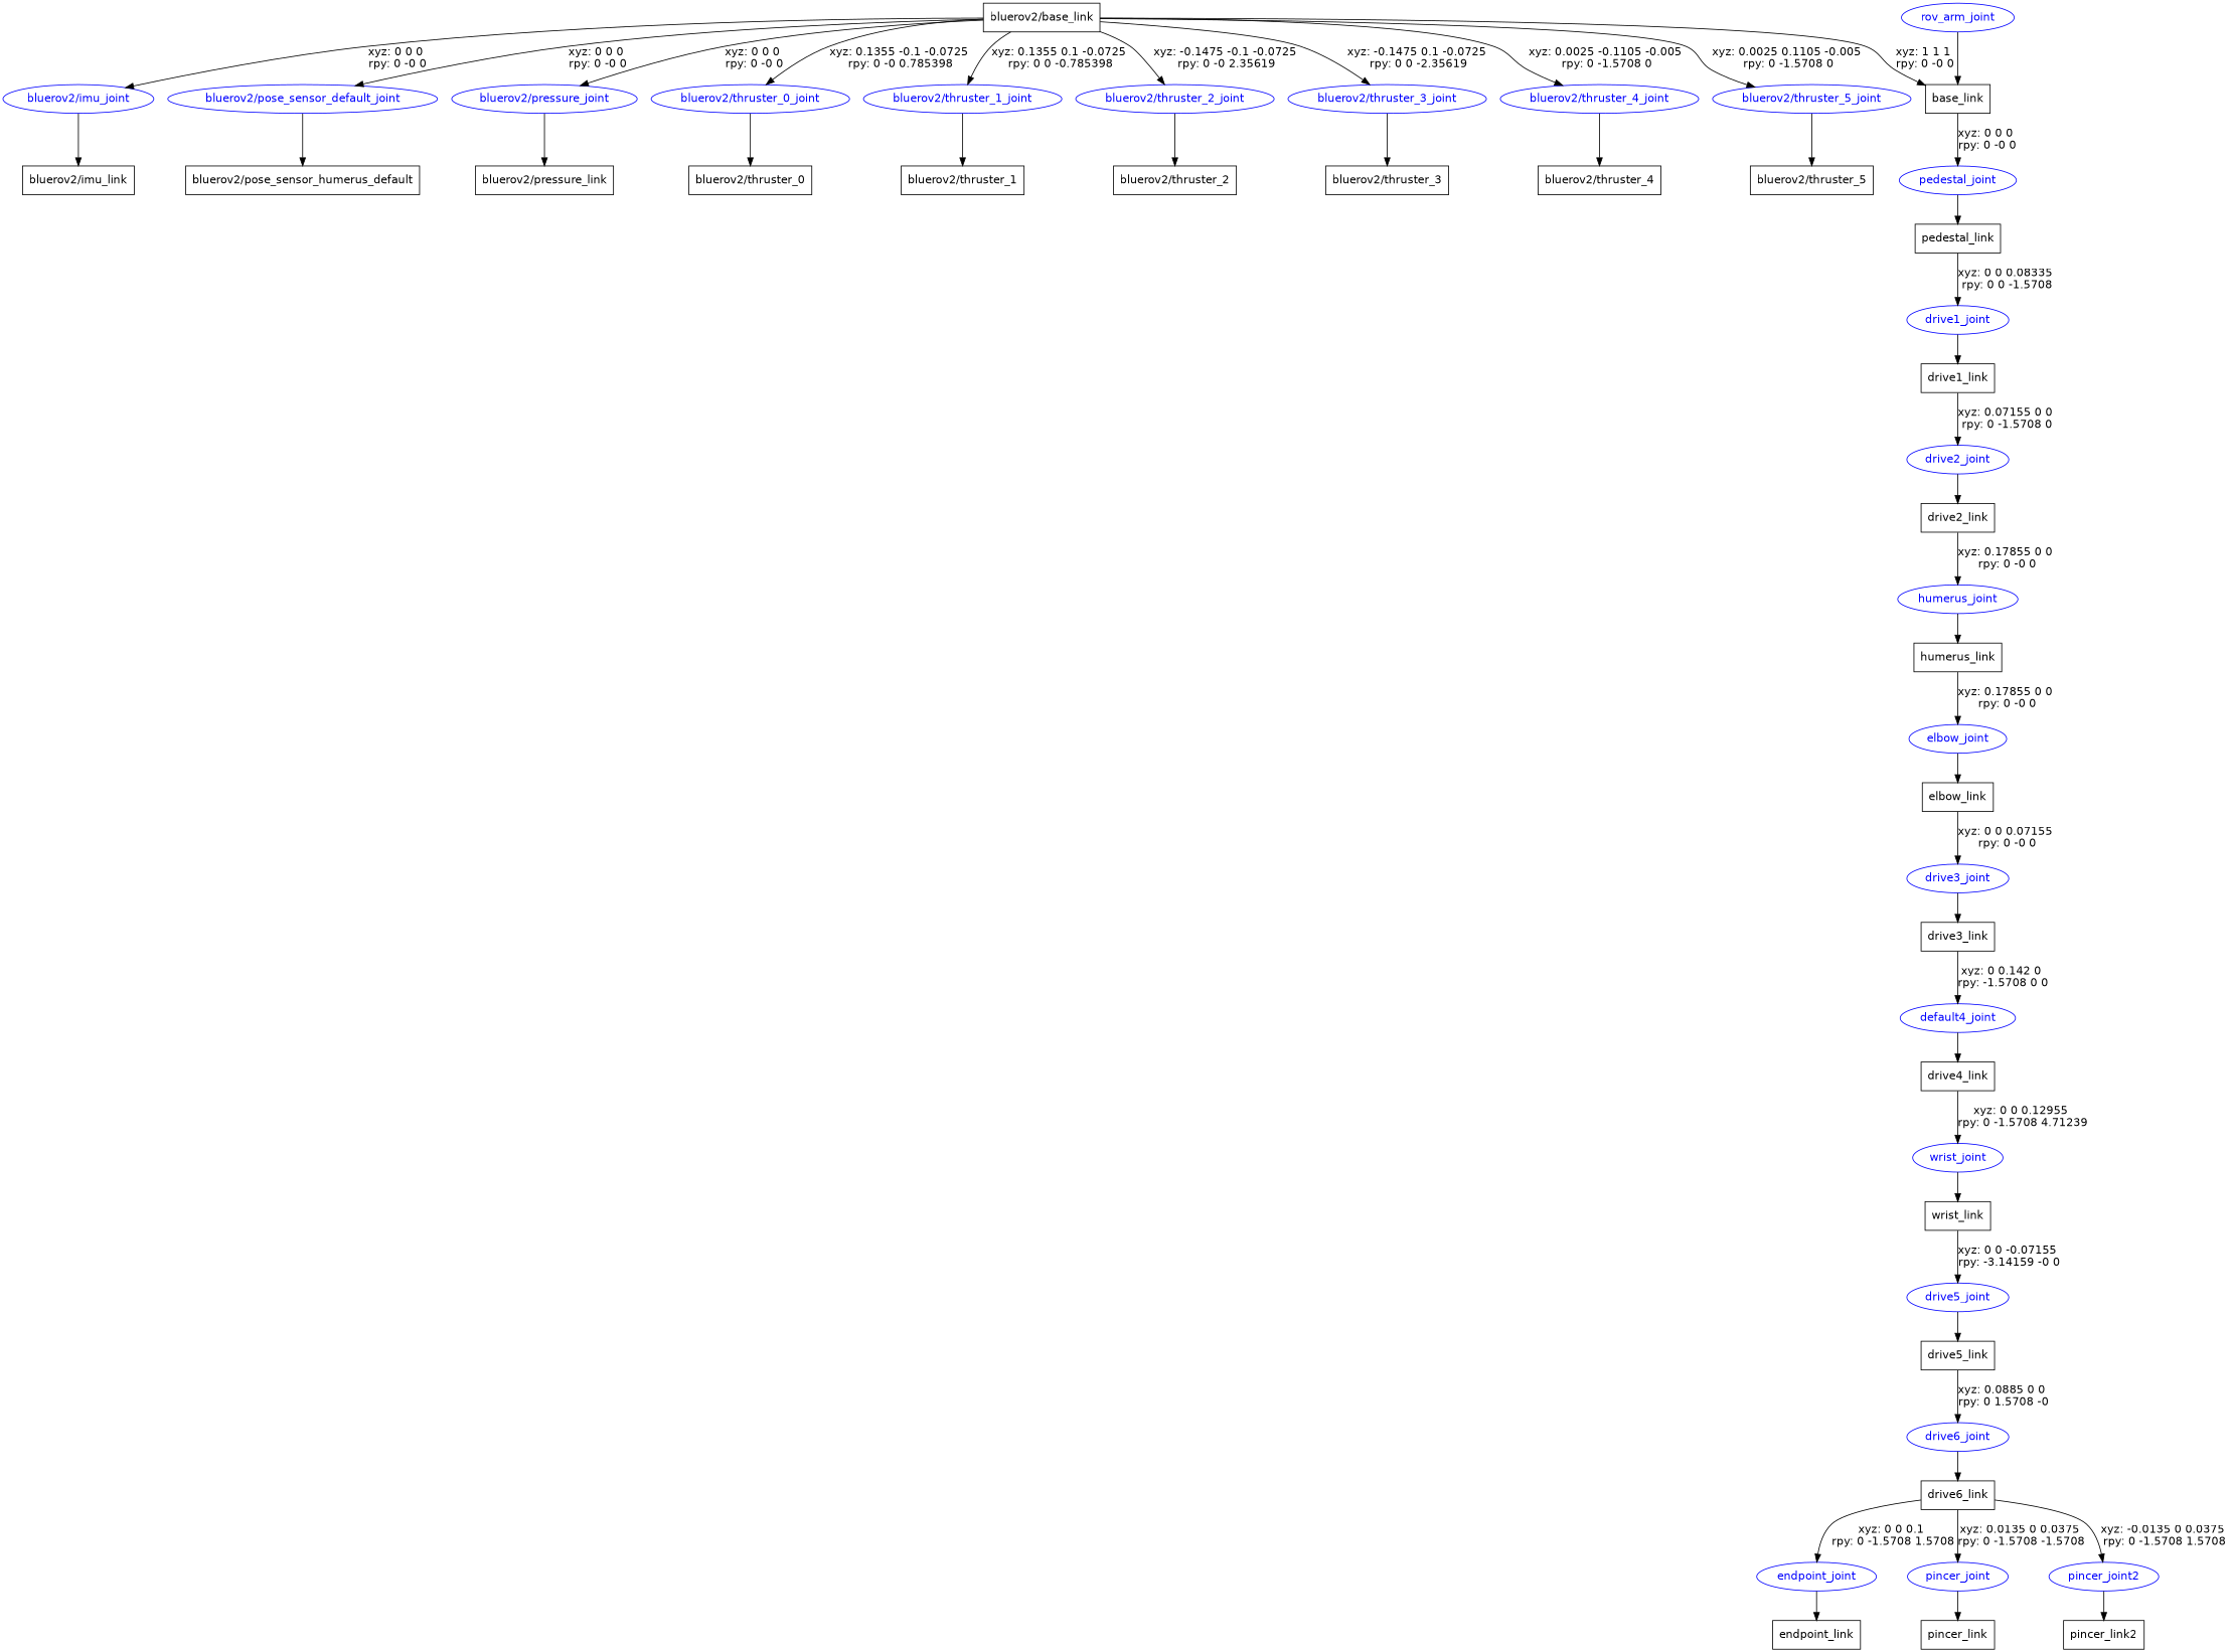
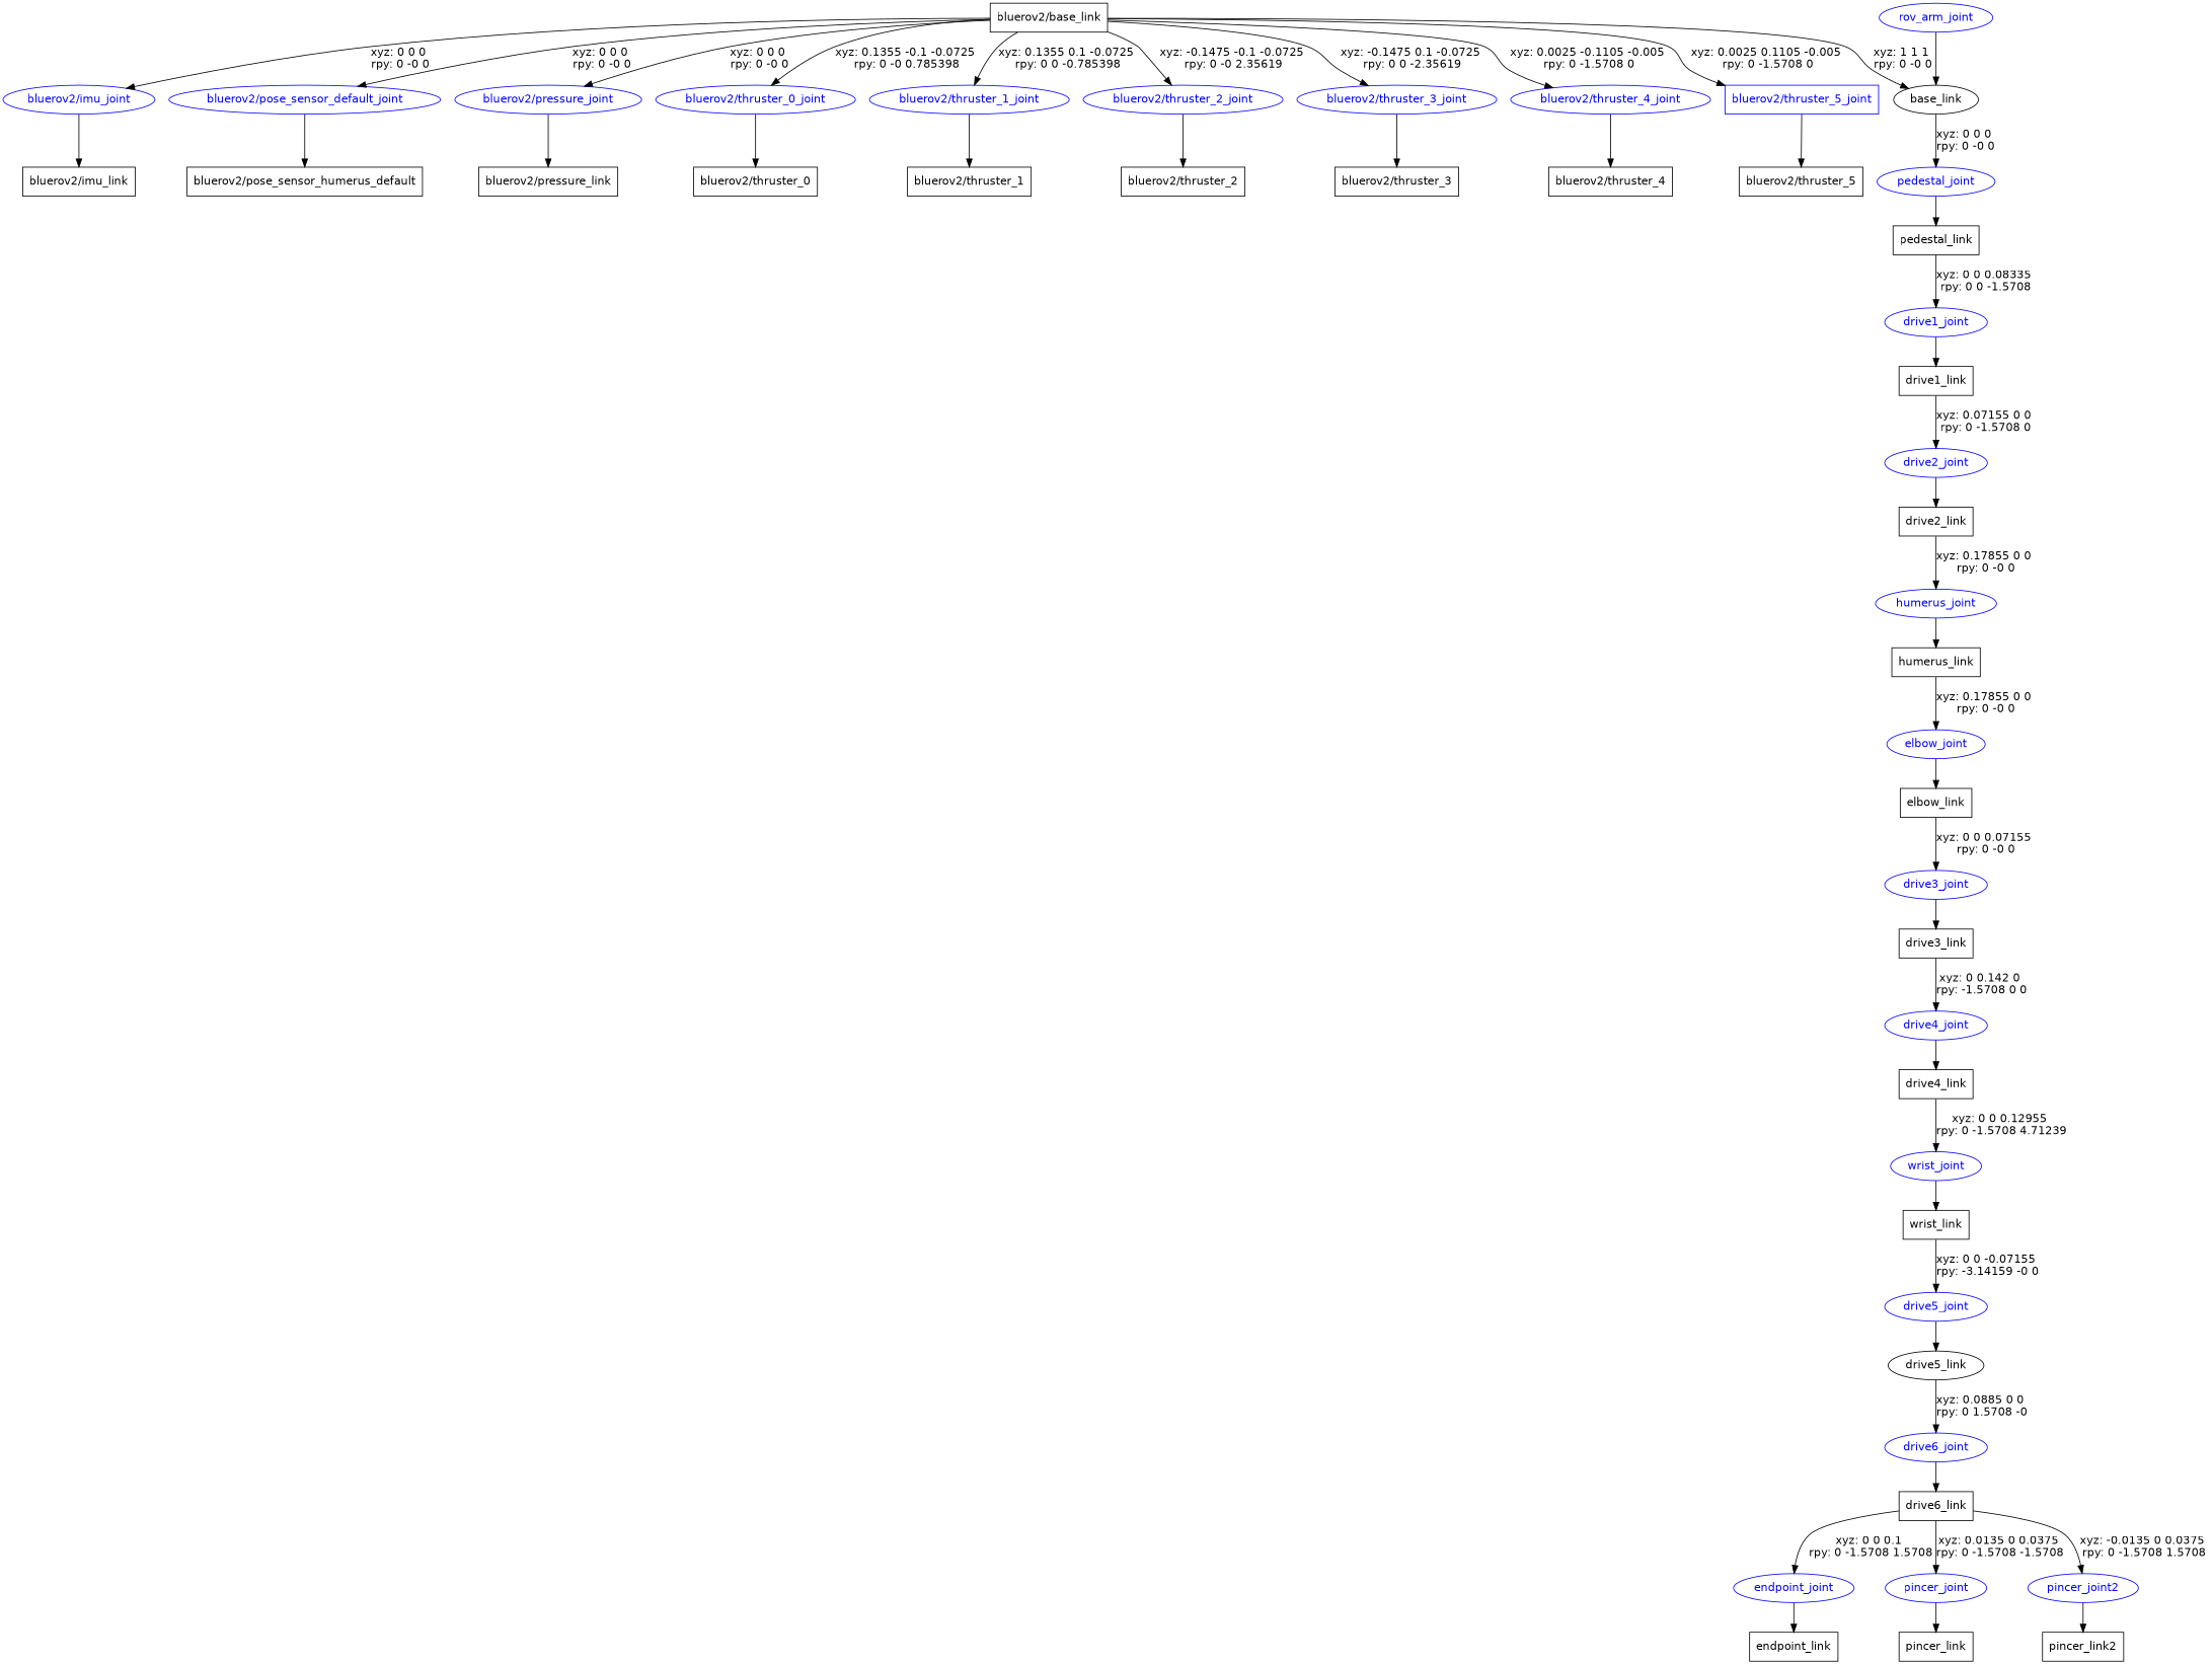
  digraph {
    fontname="DejaVu Sans"
    node [fontname="DejaVu Sans" shape=box]
    edge [fontname="DejaVu Sans"]
    n1 [label="bluerov2/base_link"]
    "bluerov2/imu_joint" [color=blue fontcolor=blue shape=ellipse]
    "bluerov2/pose_sensor_default_joint" [color=blue fontcolor=blue shape=ellipse]
    "bluerov2/pressure_joint" [color=blue fontcolor=blue shape=ellipse]
    "bluerov2/thruster_0_joint" [color=blue fontcolor=blue shape=ellipse]
    "bluerov2/thruster_1_joint" [color=blue fontcolor=blue shape=ellipse]
    "bluerov2/thruster_2_joint" [color=blue fontcolor=blue shape=ellipse]
    "bluerov2/thruster_3_joint" [color=blue fontcolor=blue shape=ellipse]
    "bluerov2/thruster_4_joint" [color=blue fontcolor=blue shape=ellipse]
-   "bluerov2/thruster_5_joint" [color=blue fontcolor=blue shape=ellipse]
-   n11 [label=base_link]
+   "bluerov2/thruster_5_joint" [color=blue fontcolor=blue]
+   n11 [label=base_link shape=ellipse]
    n12 [label="bluerov2/imu_link"]
    n13 [label="bluerov2/pose_sensor_humerus_default"]
    n14 [label="bluerov2/pressure_link"]
    n15 [label="bluerov2/thruster_0"]
    n16 [label="bluerov2/thruster_1"]
    n17 [label="bluerov2/thruster_2"]
    n18 [label="bluerov2/thruster_3"]
    n19 [label="bluerov2/thruster_4"]
    n20 [label="bluerov2/thruster_5"]
    rov_arm_joint [color=blue fontcolor=blue shape=ellipse]
    pedestal_joint [color=blue fontcolor=blue shape=ellipse]
    n23 [label=pedestal_link]
    drive1_joint [color=blue fontcolor=blue shape=ellipse]
    n25 [label=drive1_link]
    drive2_joint [color=blue fontcolor=blue shape=ellipse]
    n27 [label=drive2_link]
    humerus_joint [color=blue fontcolor=blue shape=ellipse]
    n29 [label=humerus_link]
    elbow_joint [color=blue fontcolor=blue shape=ellipse]
    n31 [label=elbow_link]
    drive3_joint [color=blue fontcolor=blue shape=ellipse]
    n33 [label=drive3_link]
-   drive4_joint [color=blue fontcolor=blue shape=ellipse label=default4_joint]
+   drive4_joint [color=blue fontcolor=blue shape=ellipse]
    n35 [label=drive4_link]
    wrist_joint [color=blue fontcolor=blue shape=ellipse]
    n37 [label=wrist_link]
    drive5_joint [color=blue fontcolor=blue shape=ellipse]
-   n39 [label=drive5_link]
+   n39 [label=drive5_link shape=ellipse]
    drive6_joint [color=blue fontcolor=blue shape=ellipse]
    n41 [label=drive6_link]
    endpoint_joint [color=blue fontcolor=blue shape=ellipse]
    pincer_joint [color=blue fontcolor=blue shape=ellipse]
    pincer_joint2 [color=blue fontcolor=blue shape=ellipse]
    n45 [label=endpoint_link]
    n46 [label=pincer_link]
    n47 [label=pincer_link2]
    n1 -> "bluerov2/imu_joint" [label="xyz: 0 0 0 \nrpy: 0 -0 0"]
    n1 -> "bluerov2/pose_sensor_default_joint" [label="xyz: 0 0 0 \nrpy: 0 -0 0"]
    n1 -> "bluerov2/pressure_joint" [label="xyz: 0 0 0 \nrpy: 0 -0 0"]
    n1 -> "bluerov2/thruster_0_joint" [label="xyz: 0.1355 -0.1 -0.0725 \nrpy: 0 -0 0.785398"]
    n1 -> "bluerov2/thruster_1_joint" [label="xyz: 0.1355 0.1 -0.0725 \nrpy: 0 0 -0.785398"]
    n1 -> "bluerov2/thruster_2_joint" [label="xyz: -0.1475 -0.1 -0.0725 \nrpy: 0 -0 2.35619"]
    n1 -> "bluerov2/thruster_3_joint" [label="xyz: -0.1475 0.1 -0.0725 \nrpy: 0 0 -2.35619"]
    n1 -> "bluerov2/thruster_4_joint" [label="xyz: 0.0025 -0.1105 -0.005 \nrpy: 0 -1.5708 0"]
    n1 -> "bluerov2/thruster_5_joint" [label="xyz: 0.0025 0.1105 -0.005 \nrpy: 0 -1.5708 0"]
    n1 -> n11 [label="xyz: 1 1 1 \nrpy: 0 -0 0"]
    "bluerov2/imu_joint" -> n12
    "bluerov2/pose_sensor_default_joint" -> n13
    "bluerov2/pressure_joint" -> n14
    "bluerov2/thruster_0_joint" -> n15
    "bluerov2/thruster_1_joint" -> n16
    "bluerov2/thruster_2_joint" -> n17
    "bluerov2/thruster_3_joint" -> n18
    "bluerov2/thruster_4_joint" -> n19
    "bluerov2/thruster_5_joint" -> n20
    n11 -> pedestal_joint [label="xyz: 0 0 0 \nrpy: 0 -0 0"]
    rov_arm_joint -> n11
    pedestal_joint -> n23
    n23 -> drive1_joint [label="xyz: 0 0 0.08335 \nrpy: 0 0 -1.5708"]
    drive1_joint -> n25
    n25 -> drive2_joint [label="xyz: 0.07155 0 0 \nrpy: 0 -1.5708 0"]
    drive2_joint -> n27
    n27 -> humerus_joint [label="xyz: 0.17855 0 0 \nrpy: 0 -0 0"]
    humerus_joint -> n29
    n29 -> elbow_joint [label="xyz: 0.17855 0 0 \nrpy: 0 -0 0"]
    elbow_joint -> n31
    n31 -> drive3_joint [label="xyz: 0 0 0.07155 \nrpy: 0 -0 0"]
    drive3_joint -> n33
    n33 -> drive4_joint [label="xyz: 0 0.142 0 \nrpy: -1.5708 0 0"]
    drive4_joint -> n35
    n35 -> wrist_joint [label="xyz: 0 0 0.12955 \nrpy: 0 -1.5708 4.71239"]
    wrist_joint -> n37
    n37 -> drive5_joint [label="xyz: 0 0 -0.07155 \nrpy: -3.14159 -0 0"]
    drive5_joint -> n39
    n39 -> drive6_joint [label="xyz: 0.0885 0 0 \nrpy: 0 1.5708 -0"]
    drive6_joint -> n41
    n41 -> endpoint_joint [label="xyz: 0 0 0.1 \nrpy: 0 -1.5708 1.5708"]
    n41 -> pincer_joint [label="xyz: 0.0135 0 0.0375 \nrpy: 0 -1.5708 -1.5708"]
    n41 -> pincer_joint2 [label="xyz: -0.0135 0 0.0375 \nrpy: 0 -1.5708 1.5708"]
    endpoint_joint -> n45
    pincer_joint -> n46
    pincer_joint2 -> n47
  }
